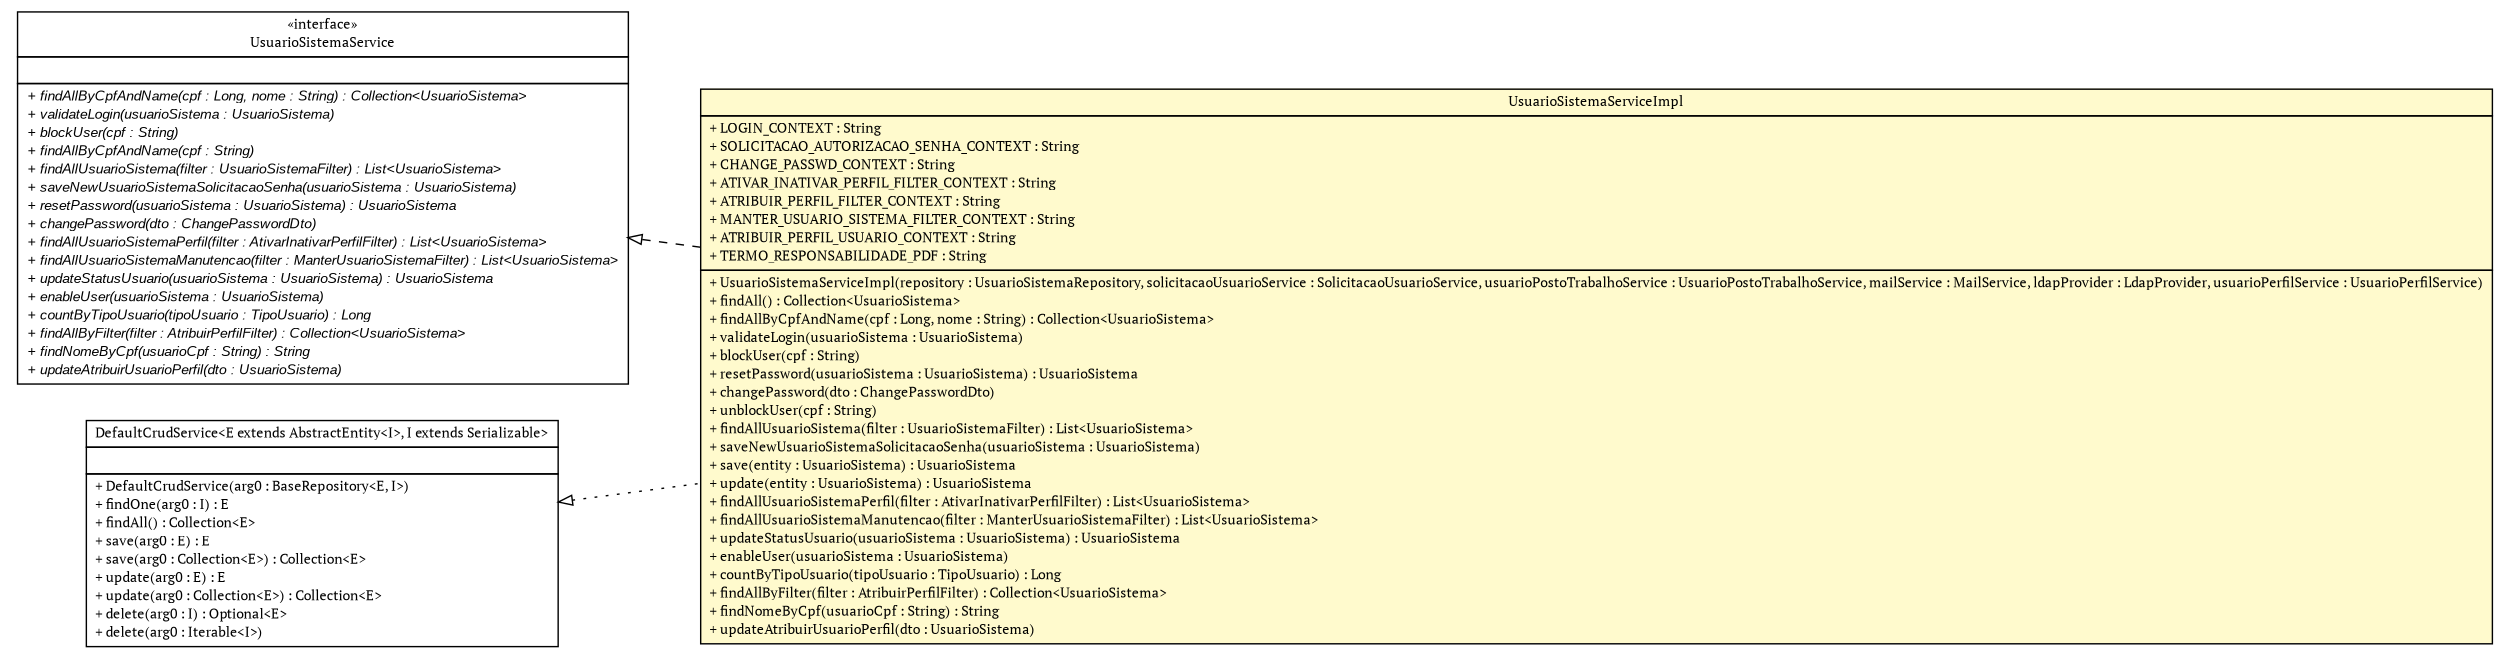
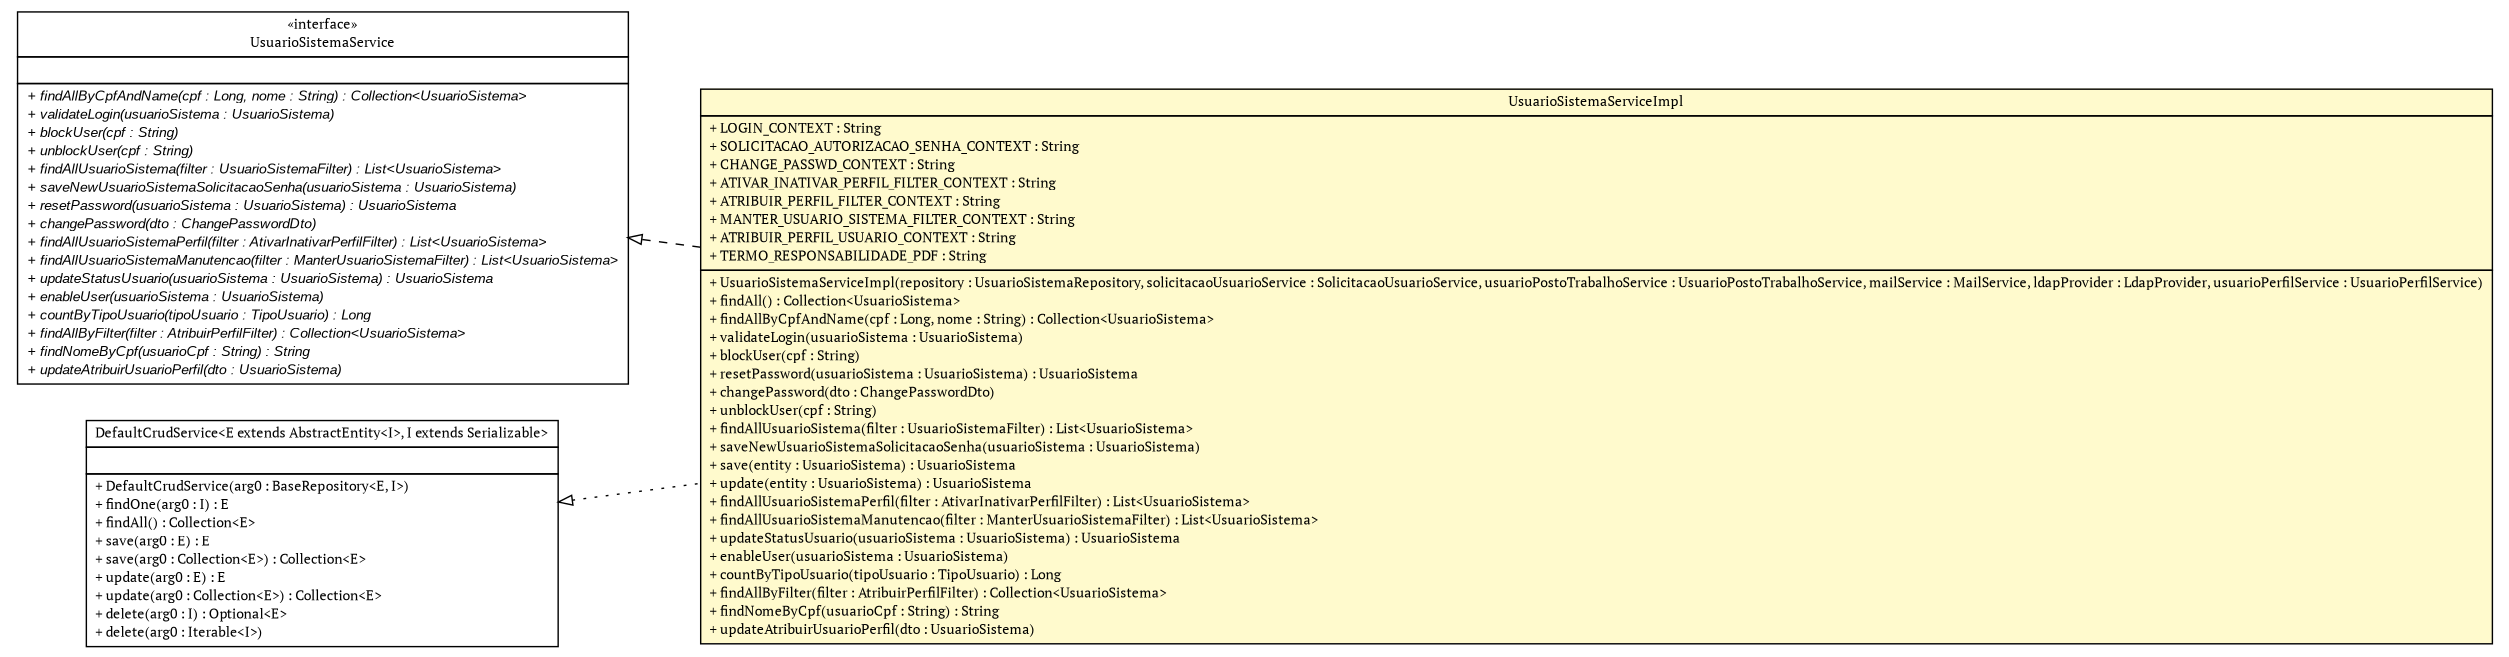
  digraph {
    nodesep=0.25
    ranksep=0.5
    rankdir=LR
    fontname="PT Serif"
    node [fontcolor=black fontname="PT Serif" fontsize=10.0 shape=plaintext]
    edge [arrowtail=empty dir=back fontname="PT Serif" fontsize=10 headport=p labelfontname=arial labelfontsize=10 tailport=p]
-   n1 [label=<<table title="br.gov.to.sefaz.seg.business.gestao.service.UsuarioSistemaService" border="0" cellborder="1" cellspacing="0" cellpadding="2" port="p" href="../UsuarioSistemaService.html"> 		<tr><td><table border="0" cellspacing="0" cellpadding="1"> <tr><td align="center" balign="center"> &#171;interface&#187; </td></tr> <tr><td align="center" balign="center"> UsuarioSistemaService </td></tr> 		</table></td></tr> 		<tr><td><table border="0" cellspacing="0" cellpadding="1"> <tr><td align="left" balign="left">  </td></tr> 		</table></td></tr> 		<tr><td><table border="0" cellspacing="0" cellpadding="1"> <tr><td align="left" balign="left"><font face="arial italic" point-size="10.0"> + findAllByCpfAndName(cpf : Long, nome : String) : Collection&lt;UsuarioSistema&gt; </font></td></tr> <tr><td align="left" balign="left"><font face="arial italic" point-size="10.0"> + validateLogin(usuarioSistema : UsuarioSistema) </font></td></tr> <tr><td align="left" balign="left"><font face="arial italic" point-size="10.0"> + blockUser(cpf : String) </font></td></tr> <tr><td align="left" balign="left"><font face="arial italic" point-size="10.0"> + findAllByCpfAndName(cpf : String) </font></td></tr> <tr><td align="left" balign="left"><font face="arial italic" point-size="10.0"> + findAllUsuarioSistema(filter : UsuarioSistemaFilter) : List&lt;UsuarioSistema&gt; </font></td></tr> <tr><td align="left" balign="left"><font face="arial italic" point-size="10.0"> + saveNewUsuarioSistemaSolicitacaoSenha(usuarioSistema : UsuarioSistema) </font></td></tr> <tr><td align="left" balign="left"><font face="arial italic" point-size="10.0"> + resetPassword(usuarioSistema : UsuarioSistema) : UsuarioSistema </font></td></tr> <tr><td align="left" balign="left"><font face="arial italic" point-size="10.0"> + changePassword(dto : ChangePasswordDto) </font></td></tr> <tr><td align="left" balign="left"><font face="arial italic" point-size="10.0"> + findAllUsuarioSistemaPerfil(filter : AtivarInativarPerfilFilter) : List&lt;UsuarioSistema&gt; </font></td></tr> <tr><td align="left" balign="left"><font face="arial italic" point-size="10.0"> + findAllUsuarioSistemaManutencao(filter : ManterUsuarioSistemaFilter) : List&lt;UsuarioSistema&gt; </font></td></tr> <tr><td align="left" balign="left"><font face="arial italic" point-size="10.0"> + updateStatusUsuario(usuarioSistema : UsuarioSistema) : UsuarioSistema </font></td></tr> <tr><td align="left" balign="left"><font face="arial italic" point-size="10.0"> + enableUser(usuarioSistema : UsuarioSistema) </font></td></tr> <tr><td align="left" balign="left"><font face="arial italic" point-size="10.0"> + countByTipoUsuario(tipoUsuario : TipoUsuario) : Long </font></td></tr> <tr><td align="left" balign="left"><font face="arial italic" point-size="10.0"> + findAllByFilter(filter : AtribuirPerfilFilter) : Collection&lt;UsuarioSistema&gt; </font></td></tr> <tr><td align="left" balign="left"><font face="arial italic" point-size="10.0"> + findNomeByCpf(usuarioCpf : String) : String </font></td></tr> <tr><td align="left" balign="left"><font face="arial italic" point-size="10.0"> + updateAtribuirUsuarioPerfil(dto : UsuarioSistema) </font></td></tr> 		</table></td></tr> 		</table>>]
+   n1 [label=<<table title="br.gov.to.sefaz.seg.business.gestao.service.UsuarioSistemaService" border="0" cellborder="1" cellspacing="0" cellpadding="2" port="p" href="../UsuarioSistemaService.html"> 		<tr><td><table border="0" cellspacing="0" cellpadding="1"> <tr><td align="center" balign="center"> &#171;interface&#187; </td></tr> <tr><td align="center" balign="center"> UsuarioSistemaService </td></tr> 		</table></td></tr> 		<tr><td><table border="0" cellspacing="0" cellpadding="1"> <tr><td align="left" balign="left">  </td></tr> 		</table></td></tr> 		<tr><td><table border="0" cellspacing="0" cellpadding="1"> <tr><td align="left" balign="left"><font face="arial italic" point-size="10.0"> + findAllByCpfAndName(cpf : Long, nome : String) : Collection&lt;UsuarioSistema&gt; </font></td></tr> <tr><td align="left" balign="left"><font face="arial italic" point-size="10.0"> + validateLogin(usuarioSistema : UsuarioSistema) </font></td></tr> <tr><td align="left" balign="left"><font face="arial italic" point-size="10.0"> + blockUser(cpf : String) </font></td></tr> <tr><td align="left" balign="left"><font face="arial italic" point-size="10.0"> + unblockUser(cpf : String) </font></td></tr> <tr><td align="left" balign="left"><font face="arial italic" point-size="10.0"> + findAllUsuarioSistema(filter : UsuarioSistemaFilter) : List&lt;UsuarioSistema&gt; </font></td></tr> <tr><td align="left" balign="left"><font face="arial italic" point-size="10.0"> + saveNewUsuarioSistemaSolicitacaoSenha(usuarioSistema : UsuarioSistema) </font></td></tr> <tr><td align="left" balign="left"><font face="arial italic" point-size="10.0"> + resetPassword(usuarioSistema : UsuarioSistema) : UsuarioSistema </font></td></tr> <tr><td align="left" balign="left"><font face="arial italic" point-size="10.0"> + changePassword(dto : ChangePasswordDto) </font></td></tr> <tr><td align="left" balign="left"><font face="arial italic" point-size="10.0"> + findAllUsuarioSistemaPerfil(filter : AtivarInativarPerfilFilter) : List&lt;UsuarioSistema&gt; </font></td></tr> <tr><td align="left" balign="left"><font face="arial italic" point-size="10.0"> + findAllUsuarioSistemaManutencao(filter : ManterUsuarioSistemaFilter) : List&lt;UsuarioSistema&gt; </font></td></tr> <tr><td align="left" balign="left"><font face="arial italic" point-size="10.0"> + updateStatusUsuario(usuarioSistema : UsuarioSistema) : UsuarioSistema </font></td></tr> <tr><td align="left" balign="left"><font face="arial italic" point-size="10.0"> + enableUser(usuarioSistema : UsuarioSistema) </font></td></tr> <tr><td align="left" balign="left"><font face="arial italic" point-size="10.0"> + countByTipoUsuario(tipoUsuario : TipoUsuario) : Long </font></td></tr> <tr><td align="left" balign="left"><font face="arial italic" point-size="10.0"> + findAllByFilter(filter : AtribuirPerfilFilter) : Collection&lt;UsuarioSistema&gt; </font></td></tr> <tr><td align="left" balign="left"><font face="arial italic" point-size="10.0"> + findNomeByCpf(usuarioCpf : String) : String </font></td></tr> <tr><td align="left" balign="left"><font face="arial italic" point-size="10.0"> + updateAtribuirUsuarioPerfil(dto : UsuarioSistema) </font></td></tr> 		</table></td></tr> 		</table>>]
    n2 [label=<<table title="br.gov.to.sefaz.seg.business.gestao.service.impl.UsuarioSistemaServiceImpl" border="0" cellborder="1" cellspacing="0" cellpadding="2" port="p" bgcolor="lemonChiffon" href="./UsuarioSistemaServiceImpl.html"> 		<tr><td><table border="0" cellspacing="0" cellpadding="1"> <tr><td align="center" balign="center"> UsuarioSistemaServiceImpl </td></tr> 		</table></td></tr> 		<tr><td><table border="0" cellspacing="0" cellpadding="1"> <tr><td align="left" balign="left"> + LOGIN_CONTEXT : String </td></tr> <tr><td align="left" balign="left"> + SOLICITACAO_AUTORIZACAO_SENHA_CONTEXT : String </td></tr> <tr><td align="left" balign="left"> + CHANGE_PASSWD_CONTEXT : String </td></tr> <tr><td align="left" balign="left"> + ATIVAR_INATIVAR_PERFIL_FILTER_CONTEXT : String </td></tr> <tr><td align="left" balign="left"> + ATRIBUIR_PERFIL_FILTER_CONTEXT : String </td></tr> <tr><td align="left" balign="left"> + MANTER_USUARIO_SISTEMA_FILTER_CONTEXT : String </td></tr> <tr><td align="left" balign="left"> + ATRIBUIR_PERFIL_USUARIO_CONTEXT : String </td></tr> <tr><td align="left" balign="left"> + TERMO_RESPONSABILIDADE_PDF : String </td></tr> 		</table></td></tr> 		<tr><td><table border="0" cellspacing="0" cellpadding="1"> <tr><td align="left" balign="left"> + UsuarioSistemaServiceImpl(repository : UsuarioSistemaRepository, solicitacaoUsuarioService : SolicitacaoUsuarioService, usuarioPostoTrabalhoService : UsuarioPostoTrabalhoService, mailService : MailService, ldapProvider : LdapProvider, usuarioPerfilService : UsuarioPerfilService) </td></tr> <tr><td align="left" balign="left"> + findAll() : Collection&lt;UsuarioSistema&gt; </td></tr> <tr><td align="left" balign="left"> + findAllByCpfAndName(cpf : Long, nome : String) : Collection&lt;UsuarioSistema&gt; </td></tr> <tr><td align="left" balign="left"> + validateLogin(usuarioSistema : UsuarioSistema) </td></tr> <tr><td align="left" balign="left"> + blockUser(cpf : String) </td></tr> <tr><td align="left" balign="left"> + resetPassword(usuarioSistema : UsuarioSistema) : UsuarioSistema </td></tr> <tr><td align="left" balign="left"> + changePassword(dto : ChangePasswordDto) </td></tr> <tr><td align="left" balign="left"> + unblockUser(cpf : String) </td></tr> <tr><td align="left" balign="left"> + findAllUsuarioSistema(filter : UsuarioSistemaFilter) : List&lt;UsuarioSistema&gt; </td></tr> <tr><td align="left" balign="left"> + saveNewUsuarioSistemaSolicitacaoSenha(usuarioSistema : UsuarioSistema) </td></tr> <tr><td align="left" balign="left"> + save(entity : UsuarioSistema) : UsuarioSistema </td></tr> <tr><td align="left" balign="left"> + update(entity : UsuarioSistema) : UsuarioSistema </td></tr> <tr><td align="left" balign="left"> + findAllUsuarioSistemaPerfil(filter : AtivarInativarPerfilFilter) : List&lt;UsuarioSistema&gt; </td></tr> <tr><td align="left" balign="left"> + findAllUsuarioSistemaManutencao(filter : ManterUsuarioSistemaFilter) : List&lt;UsuarioSistema&gt; </td></tr> <tr><td align="left" balign="left"> + updateStatusUsuario(usuarioSistema : UsuarioSistema) : UsuarioSistema </td></tr> <tr><td align="left" balign="left"> + enableUser(usuarioSistema : UsuarioSistema) </td></tr> <tr><td align="left" balign="left"> + countByTipoUsuario(tipoUsuario : TipoUsuario) : Long </td></tr> <tr><td align="left" balign="left"> + findAllByFilter(filter : AtribuirPerfilFilter) : Collection&lt;UsuarioSistema&gt; </td></tr> <tr><td align="left" balign="left"> + findNomeByCpf(usuarioCpf : String) : String </td></tr> <tr><td align="left" balign="left"> + updateAtribuirUsuarioPerfil(dto : UsuarioSistema) </td></tr> 		</table></td></tr> 		</table>>]
    n3 [label=<<table title="br.gov.to.sefaz.business.service.impl.DefaultCrudService" border="0" cellborder="1" cellspacing="0" cellpadding="2" port="p" href="http://java.sun.com/j2se/1.4.2/docs/api/br/gov/to/sefaz/business/service/impl/DefaultCrudService.html"> 		<tr><td><table border="0" cellspacing="0" cellpadding="1"> <tr><td align="center" balign="center"> DefaultCrudService&lt;E extends AbstractEntity&lt;I&gt;, I extends Serializable&gt; </td></tr> 		</table></td></tr> 		<tr><td><table border="0" cellspacing="0" cellpadding="1"> <tr><td align="left" balign="left">  </td></tr> 		</table></td></tr> 		<tr><td><table border="0" cellspacing="0" cellpadding="1"> <tr><td align="left" balign="left"> + DefaultCrudService(arg0 : BaseRepository&lt;E, I&gt;) </td></tr> <tr><td align="left" balign="left"> + findOne(arg0 : I) : E </td></tr> <tr><td align="left" balign="left"> + findAll() : Collection&lt;E&gt; </td></tr> <tr><td align="left" balign="left"> + save(arg0 : E) : E </td></tr> <tr><td align="left" balign="left"> + save(arg0 : Collection&lt;E&gt;) : Collection&lt;E&gt; </td></tr> <tr><td align="left" balign="left"> + update(arg0 : E) : E </td></tr> <tr><td align="left" balign="left"> + update(arg0 : Collection&lt;E&gt;) : Collection&lt;E&gt; </td></tr> <tr><td align="left" balign="left"> + delete(arg0 : I) : Optional&lt;E&gt; </td></tr> <tr><td align="left" balign="left"> + delete(arg0 : Iterable&lt;I&gt;) </td></tr> 		</table></td></tr> 		</table>>]
    n1 -> n2 [style=dashed]
    n3 -> n2 [style=dotted]
  }
